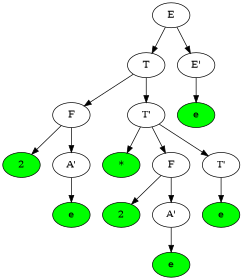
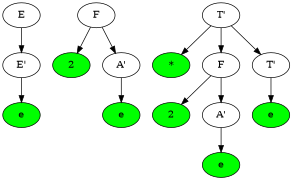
  digraph {
    ordering=out
    n1 [label=E]
-   n2 [label=T]
    n3 [label="E'"]
    n4 [label=F]
    n5 [label="T'"]
    n6 [fillcolor=green label=2 style=filled]
    n7 [label="A'"]
    n8 [fillcolor=green label=e style=filled]
    n9 [fillcolor=green label="*" style=filled]
    n10 [label=F]
    n11 [label="T'"]
    n12 [fillcolor=green label=2 style=filled]
    n13 [label="A'"]
    n14 [fillcolor=green label=e style=filled]
    n15 [fillcolor=green label=e style=filled]
    n16 [fillcolor=green label=e style=filled]
-   n1 -> n2
    n1 -> n3
-   n2 -> n4
-   n2 -> n5
    n3 -> n16
    n4 -> n6
    n4 -> n7
    n5 -> n9
    n5 -> n10
    n5 -> n11
    n7 -> n8
    n10 -> n12
    n10 -> n13
    n11 -> n15
    n13 -> n14
  }
